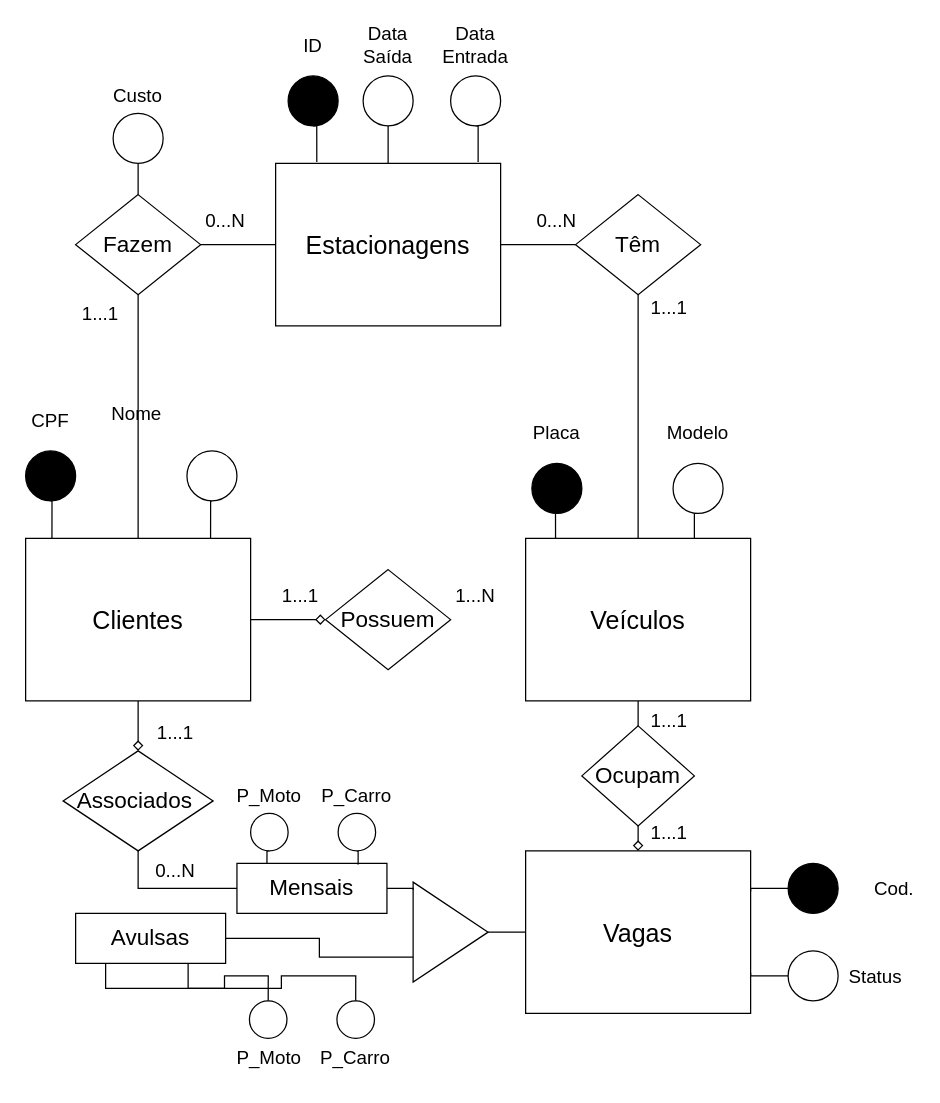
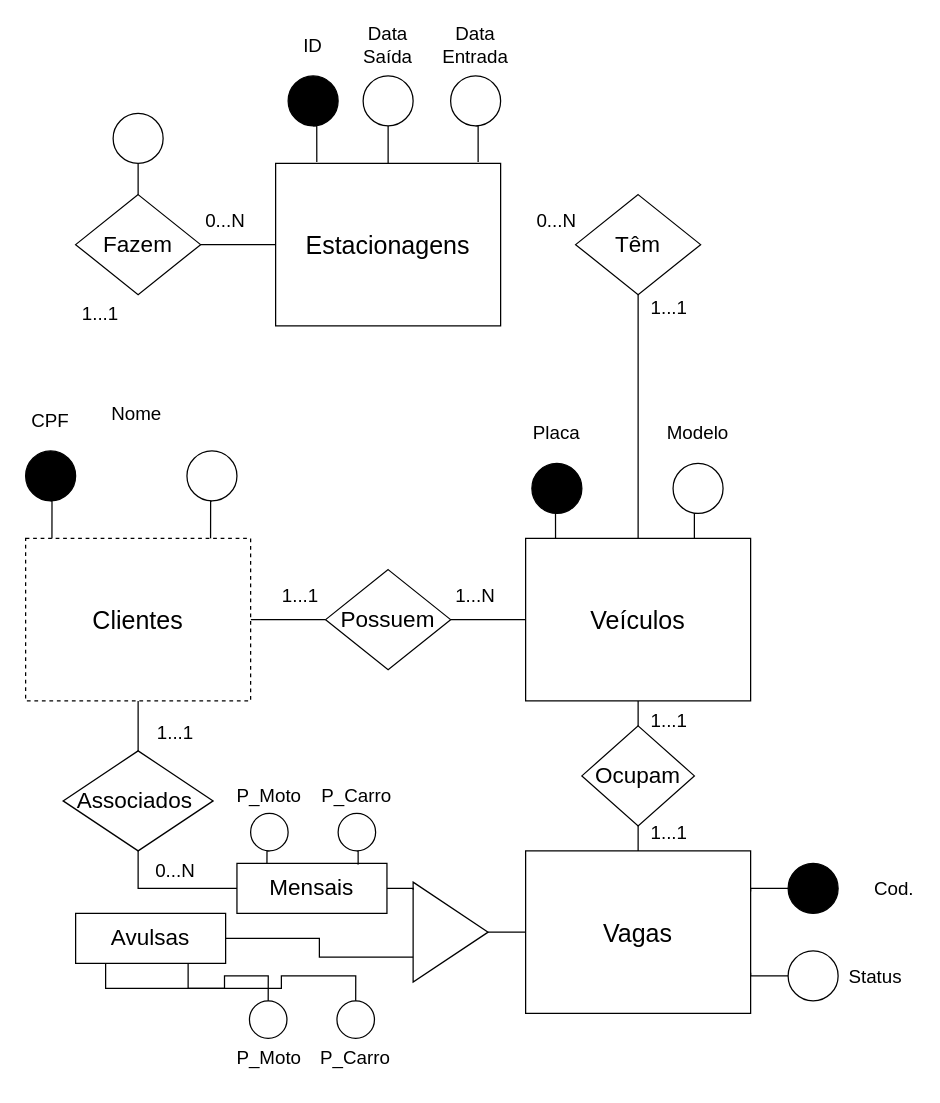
  <mxCell id="0" />
  <mxCell id="1" parent="0" />
  <mxCell id="2" style="edgeStyle=orthogonalEdgeStyle;rounded=0;orthogonalLoop=1;jettySize=auto;html=1;exitX=0.5;exitY=1;exitDx=0;exitDy=0;entryX=0.5;entryY=0;entryDx=0;entryDy=0;fontSize=18;endArrow=none;endFill=0;" parent="1" source="3" target="12" edge="1"><mxGeometry relative="1" as="geometry" /></mxCell>
  <mxCell id="3" value="&lt;font style=&quot;font-size: 20px&quot;&gt;Veículos&lt;/font&gt;" style="rounded=0;whiteSpace=wrap;html=1;" parent="1" vertex="1"><mxGeometry x="420" y="430" width="180" height="130" as="geometry" /></mxCell>
  <mxCell id="4" style="edgeStyle=orthogonalEdgeStyle;rounded=0;orthogonalLoop=1;jettySize=auto;html=1;exitX=0;exitY=0.5;exitDx=0;exitDy=0;entryX=1;entryY=0.5;entryDx=0;entryDy=0;fontSize=18;endArrow=none;endFill=0;" parent="1" source="5" target="13" edge="1"><mxGeometry relative="1" as="geometry" /></mxCell>
  <mxCell id="5" value="&lt;font style=&quot;font-size: 20px&quot;&gt;Vagas&lt;/font&gt;" style="rounded=0;whiteSpace=wrap;html=1;" parent="1" vertex="1"><mxGeometry x="420" y="680" width="180" height="130" as="geometry" /></mxCell>
- <mxCell id="6" style="edgeStyle=orthogonalEdgeStyle;rounded=0;orthogonalLoop=1;jettySize=auto;html=1;exitX=1;exitY=0.5;exitDx=0;exitDy=0;entryX=0;entryY=0.5;entryDx=0;entryDy=0;fontSize=18;endArrow=diamond;endFill=0;" parent="1" source="8" target="10" edge="1"><mxGeometry relative="1" as="geometry" /></mxCell>
- <mxCell id="7" style="edgeStyle=orthogonalEdgeStyle;rounded=0;orthogonalLoop=1;jettySize=auto;html=1;exitX=0.5;exitY=1;exitDx=0;exitDy=0;entryX=0.5;entryY=0;entryDx=0;entryDy=0;fontSize=18;endArrow=diamond;endFill=0;" parent="1" source="8" target="19" edge="1"><mxGeometry relative="1" as="geometry" /></mxCell>
- <mxCell id="8" value="&lt;font style=&quot;font-size: 20px&quot;&gt;Clientes&lt;/font&gt;" style="rounded=0;whiteSpace=wrap;html=1;" parent="1" vertex="1"><mxGeometry x="20" y="430" width="180" height="130" as="geometry" /></mxCell>
+ <mxCell id="6" style="edgeStyle=orthogonalEdgeStyle;rounded=0;orthogonalLoop=1;jettySize=auto;html=1;exitX=1;exitY=0.5;exitDx=0;exitDy=0;entryX=0;entryY=0.5;entryDx=0;entryDy=0;fontSize=18;endArrow=none;endFill=0;" parent="1" source="8" target="10" edge="1"><mxGeometry relative="1" as="geometry" /></mxCell>
+ <mxCell id="7" style="edgeStyle=orthogonalEdgeStyle;rounded=0;orthogonalLoop=1;jettySize=auto;html=1;exitX=0.5;exitY=1;exitDx=0;exitDy=0;entryX=0.5;entryY=0;entryDx=0;entryDy=0;fontSize=18;endArrow=none;endFill=0;" parent="1" source="8" target="19" edge="1"><mxGeometry relative="1" as="geometry" /></mxCell>
+ <mxCell id="8" value="&lt;font style=&quot;font-size: 20px&quot;&gt;Clientes&lt;/font&gt;" style="rounded=0;whiteSpace=wrap;html=1;dashed=1;" parent="1" vertex="1"><mxGeometry x="20" y="430" width="180" height="130" as="geometry" /></mxCell>
+ <mxCell id="9" style="edgeStyle=orthogonalEdgeStyle;rounded=0;orthogonalLoop=1;jettySize=auto;html=1;exitX=1;exitY=0.5;exitDx=0;exitDy=0;entryX=0;entryY=0.5;entryDx=0;entryDy=0;fontSize=18;endArrow=none;endFill=0;" parent="1" source="10" target="3" edge="1"><mxGeometry relative="1" as="geometry" /></mxCell>
  <mxCell id="10" value="Possuem" style="rhombus;whiteSpace=wrap;html=1;fontSize=18;" parent="1" vertex="1"><mxGeometry x="260" y="455" width="100" height="80" as="geometry" /></mxCell>
- <mxCell id="11" style="edgeStyle=orthogonalEdgeStyle;rounded=0;orthogonalLoop=1;jettySize=auto;html=1;exitX=0.5;exitY=1;exitDx=0;exitDy=0;entryX=0.5;entryY=0;entryDx=0;entryDy=0;fontSize=18;endArrow=diamond;endFill=0;" parent="1" source="12" target="5" edge="1"><mxGeometry relative="1" as="geometry" /></mxCell>
+ <mxCell id="11" style="edgeStyle=orthogonalEdgeStyle;rounded=0;orthogonalLoop=1;jettySize=auto;html=1;exitX=0.5;exitY=1;exitDx=0;exitDy=0;entryX=0.5;entryY=0;entryDx=0;entryDy=0;fontSize=18;endArrow=none;endFill=0;" parent="1" source="12" target="5" edge="1"><mxGeometry relative="1" as="geometry" /></mxCell>
  <mxCell id="12" value="Ocupam" style="rhombus;whiteSpace=wrap;html=1;fontSize=18;" parent="1" vertex="1"><mxGeometry x="465" y="580" width="90" height="80" as="geometry" /></mxCell>
  <mxCell id="13" value="" style="triangle;whiteSpace=wrap;html=1;fontSize=18;fillColor=none;" parent="1" vertex="1"><mxGeometry x="330" y="705" width="60" height="80" as="geometry" /></mxCell>
  <mxCell id="14" style="edgeStyle=orthogonalEdgeStyle;rounded=0;orthogonalLoop=1;jettySize=auto;html=1;exitX=1;exitY=0.5;exitDx=0;exitDy=0;entryX=0;entryY=0.075;entryDx=0;entryDy=0;entryPerimeter=0;fontSize=18;endArrow=none;endFill=0;" parent="1" source="15" target="13" edge="1"><mxGeometry relative="1" as="geometry" /></mxCell>
  <mxCell id="15" value="Mensais" style="rounded=0;whiteSpace=wrap;html=1;fontSize=18;" parent="1" vertex="1"><mxGeometry x="189.06" y="690" width="120" height="40" as="geometry" /></mxCell>
  <mxCell id="16" style="edgeStyle=orthogonalEdgeStyle;rounded=0;orthogonalLoop=1;jettySize=auto;html=1;exitX=1;exitY=0.5;exitDx=0;exitDy=0;entryX=0;entryY=0.75;entryDx=0;entryDy=0;fontSize=18;endArrow=none;endFill=0;" parent="1" source="17" target="13" edge="1"><mxGeometry relative="1" as="geometry" /></mxCell>
  <mxCell id="17" value="Avulsas" style="rounded=0;whiteSpace=wrap;html=1;fontSize=18;" parent="1" vertex="1"><mxGeometry x="60" y="730" width="120" height="40" as="geometry" /></mxCell>
  <mxCell id="18" style="edgeStyle=orthogonalEdgeStyle;rounded=0;orthogonalLoop=1;jettySize=auto;html=1;exitX=0.5;exitY=1;exitDx=0;exitDy=0;entryX=0;entryY=0.5;entryDx=0;entryDy=0;fontSize=18;endArrow=none;endFill=0;" parent="1" source="19" target="15" edge="1"><mxGeometry relative="1" as="geometry" /></mxCell>
  <mxCell id="19" value="&lt;div&gt;&lt;span&gt;Associados&amp;nbsp;&lt;/span&gt;&lt;/div&gt;" style="rhombus;whiteSpace=wrap;html=1;fontSize=18;align=center;" parent="1" vertex="1"><mxGeometry x="50" y="600" width="120" height="80" as="geometry" /></mxCell>
  <mxCell id="20" style="edgeStyle=orthogonalEdgeStyle;rounded=0;orthogonalLoop=1;jettySize=auto;html=1;exitX=0.5;exitY=1;exitDx=0;exitDy=0;entryX=0.117;entryY=0;entryDx=0;entryDy=0;entryPerimeter=0;fontSize=18;endArrow=none;endFill=0;" parent="1" source="21" target="8" edge="1"><mxGeometry relative="1" as="geometry" /></mxCell>
  <mxCell id="21" value="" style="ellipse;whiteSpace=wrap;html=1;aspect=fixed;fontSize=18;fillColor=#000000;" parent="1" vertex="1"><mxGeometry x="20" y="360" width="40" height="40" as="geometry" /></mxCell>
  <mxCell id="22" value="&lt;font style=&quot;font-size: 15px&quot;&gt;CPF&lt;/font&gt;" style="text;html=1;strokeColor=none;fillColor=none;align=center;verticalAlign=middle;whiteSpace=wrap;rounded=0;fontSize=18;" parent="1" vertex="1"><mxGeometry x="25" y="320" width="30" height="30" as="geometry" /></mxCell>
  <mxCell id="23" style="edgeStyle=orthogonalEdgeStyle;rounded=0;orthogonalLoop=1;jettySize=auto;html=1;exitX=0.5;exitY=1;exitDx=0;exitDy=0;entryX=0.822;entryY=0;entryDx=0;entryDy=0;entryPerimeter=0;fontSize=15;endArrow=none;endFill=0;" parent="1" source="24" target="8" edge="1"><mxGeometry relative="1" as="geometry" /></mxCell>
  <mxCell id="24" value="" style="ellipse;whiteSpace=wrap;html=1;aspect=fixed;fontSize=15;fillColor=#FFFFFF;" parent="1" vertex="1"><mxGeometry x="149.06" y="360" width="40" height="40" as="geometry" /></mxCell>
  <mxCell id="25" value="Nome" style="text;html=1;strokeColor=none;fillColor=none;align=center;verticalAlign=middle;whiteSpace=wrap;rounded=0;fontSize=15;" parent="1" vertex="1"><mxGeometry x="79.06" y="315" width="60" height="30" as="geometry" /></mxCell>
  <mxCell id="26" style="edgeStyle=orthogonalEdgeStyle;rounded=0;orthogonalLoop=1;jettySize=auto;html=1;exitX=0;exitY=0.5;exitDx=0;exitDy=0;entryX=1;entryY=0.75;entryDx=0;entryDy=0;fontSize=15;endArrow=none;endFill=0;" parent="1" source="27" target="5" edge="1"><mxGeometry relative="1" as="geometry" /></mxCell>
  <mxCell id="27" value="" style="ellipse;whiteSpace=wrap;html=1;aspect=fixed;fontSize=15;fillColor=#FFFFFF;" parent="1" vertex="1"><mxGeometry x="630" y="760" width="40" height="40" as="geometry" /></mxCell>
  <mxCell id="28" value="Status" style="text;html=1;strokeColor=none;fillColor=none;align=center;verticalAlign=middle;whiteSpace=wrap;rounded=0;fontSize=15;" parent="1" vertex="1"><mxGeometry x="680" y="765" width="40" height="30" as="geometry" /></mxCell>
  <mxCell id="29" style="edgeStyle=orthogonalEdgeStyle;rounded=0;orthogonalLoop=1;jettySize=auto;html=1;exitX=0;exitY=0.5;exitDx=0;exitDy=0;entryX=1;entryY=0.25;entryDx=0;entryDy=0;fontSize=15;endArrow=none;endFill=0;" parent="1" source="30" target="5" edge="1"><mxGeometry relative="1" as="geometry" /></mxCell>
  <mxCell id="30" value="" style="ellipse;whiteSpace=wrap;html=1;aspect=fixed;fontSize=15;fillColor=#000000;" parent="1" vertex="1"><mxGeometry x="630" y="690" width="40" height="40" as="geometry" /></mxCell>
  <mxCell id="31" value="Cod." style="text;html=1;strokeColor=none;fillColor=none;align=center;verticalAlign=middle;whiteSpace=wrap;rounded=0;fontSize=15;" parent="1" vertex="1"><mxGeometry x="700" y="695" width="30" height="30" as="geometry" /></mxCell>
  <mxCell id="32" value="Data&lt;br&gt;Entrada" style="text;html=1;strokeColor=none;fillColor=none;align=center;verticalAlign=middle;whiteSpace=wrap;rounded=0;fontSize=15;" parent="1" vertex="1"><mxGeometry x="370" y="20" width="20" height="30" as="geometry" /></mxCell>
  <mxCell id="33" value="Data&lt;br&gt;Saída" style="text;html=1;strokeColor=none;fillColor=none;align=center;verticalAlign=middle;whiteSpace=wrap;rounded=0;fontSize=15;" parent="1" vertex="1"><mxGeometry x="300" y="20" width="20" height="30" as="geometry" /></mxCell>
  <mxCell id="34" style="edgeStyle=orthogonalEdgeStyle;rounded=0;orthogonalLoop=1;jettySize=auto;html=1;exitX=0.5;exitY=1;exitDx=0;exitDy=0;entryX=0.133;entryY=0;entryDx=0;entryDy=0;entryPerimeter=0;fontSize=15;endArrow=none;endFill=0;" parent="1" source="35" target="3" edge="1"><mxGeometry relative="1" as="geometry" /></mxCell>
  <mxCell id="35" value="" style="ellipse;whiteSpace=wrap;html=1;aspect=fixed;fontSize=15;fillColor=#000000;" parent="1" vertex="1"><mxGeometry x="425" y="370" width="40" height="40" as="geometry" /></mxCell>
  <mxCell id="36" value="Placa" style="text;html=1;strokeColor=none;fillColor=none;align=center;verticalAlign=middle;whiteSpace=wrap;rounded=0;fontSize=15;" parent="1" vertex="1"><mxGeometry x="415" y="330" width="60" height="30" as="geometry" /></mxCell>
  <mxCell id="37" style="edgeStyle=orthogonalEdgeStyle;rounded=0;orthogonalLoop=1;jettySize=auto;html=1;exitX=0.5;exitY=1;exitDx=0;exitDy=0;entryX=0.75;entryY=0;entryDx=0;entryDy=0;fontSize=15;endArrow=none;endFill=0;" parent="1" source="38" target="3" edge="1"><mxGeometry relative="1" as="geometry" /></mxCell>
  <mxCell id="38" value="" style="ellipse;whiteSpace=wrap;html=1;aspect=fixed;fontSize=15;fillColor=#FFFFFF;" parent="1" vertex="1"><mxGeometry x="537.95" y="370" width="40" height="40" as="geometry" /></mxCell>
  <mxCell id="39" value="Modelo" style="text;html=1;strokeColor=none;fillColor=none;align=center;verticalAlign=middle;whiteSpace=wrap;rounded=0;fontSize=15;" parent="1" vertex="1"><mxGeometry x="527.95" y="330" width="60" height="30" as="geometry" /></mxCell>
  <mxCell id="40" value="1...N" style="text;html=1;strokeColor=none;fillColor=none;align=center;verticalAlign=middle;whiteSpace=wrap;rounded=0;fontSize=15;" parent="1" vertex="1"><mxGeometry x="360" y="460" width="40" height="30" as="geometry" /></mxCell>
  <mxCell id="41" value="1...1" style="text;html=1;strokeColor=none;fillColor=none;align=center;verticalAlign=middle;whiteSpace=wrap;rounded=0;fontSize=15;" parent="1" vertex="1"><mxGeometry x="220" y="460" width="40" height="30" as="geometry" /></mxCell>
  <mxCell id="42" value="1...1" style="text;html=1;strokeColor=none;fillColor=none;align=center;verticalAlign=middle;whiteSpace=wrap;rounded=0;fontSize=15;" parent="1" vertex="1"><mxGeometry x="515" y="650" width="40" height="30" as="geometry" /></mxCell>
  <mxCell id="43" value="1...1" style="text;html=1;strokeColor=none;fillColor=none;align=center;verticalAlign=middle;whiteSpace=wrap;rounded=0;fontSize=15;" parent="1" vertex="1"><mxGeometry x="515" y="560" width="40" height="30" as="geometry" /></mxCell>
  <mxCell id="44" value="0...N" style="text;html=1;strokeColor=none;fillColor=none;align=center;verticalAlign=middle;whiteSpace=wrap;rounded=0;fontSize=15;" parent="1" vertex="1"><mxGeometry x="120" y="680" width="40" height="30" as="geometry" /></mxCell>
  <mxCell id="45" value="1...1" style="text;html=1;strokeColor=none;fillColor=none;align=center;verticalAlign=middle;whiteSpace=wrap;rounded=0;fontSize=15;" parent="1" vertex="1"><mxGeometry x="120" y="570" width="40" height="30" as="geometry" /></mxCell>
  <mxCell id="46" style="edgeStyle=orthogonalEdgeStyle;rounded=0;orthogonalLoop=1;jettySize=auto;html=1;exitX=0.5;exitY=1;exitDx=0;exitDy=0;entryX=0.2;entryY=0;entryDx=0;entryDy=0;entryPerimeter=0;fontSize=15;endArrow=none;endFill=0;" parent="1" source="47" target="15" edge="1"><mxGeometry relative="1" as="geometry" /></mxCell>
  <mxCell id="47" value="" style="ellipse;whiteSpace=wrap;html=1;aspect=fixed;" parent="1" vertex="1"><mxGeometry x="200" y="650" width="30" height="30" as="geometry" /></mxCell>
  <mxCell id="48" style="edgeStyle=orthogonalEdgeStyle;rounded=0;orthogonalLoop=1;jettySize=auto;html=1;exitX=0.5;exitY=1;exitDx=0;exitDy=0;entryX=0.808;entryY=0.025;entryDx=0;entryDy=0;entryPerimeter=0;fontSize=15;endArrow=none;endFill=0;" parent="1" source="49" target="15" edge="1"><mxGeometry relative="1" as="geometry" /></mxCell>
  <mxCell id="49" value="" style="ellipse;whiteSpace=wrap;html=1;aspect=fixed;" parent="1" vertex="1"><mxGeometry x="270" y="650" width="30" height="30" as="geometry" /></mxCell>
  <mxCell id="50" style="edgeStyle=orthogonalEdgeStyle;rounded=0;orthogonalLoop=1;jettySize=auto;html=1;exitX=0.5;exitY=0;exitDx=0;exitDy=0;entryX=0.2;entryY=1;entryDx=0;entryDy=0;entryPerimeter=0;fontSize=15;endArrow=none;endFill=0;" parent="1" source="51" target="17" edge="1"><mxGeometry relative="1" as="geometry" /></mxCell>
  <mxCell id="51" value="" style="ellipse;whiteSpace=wrap;html=1;aspect=fixed;" parent="1" vertex="1"><mxGeometry x="199.06" y="800" width="30" height="30" as="geometry" /></mxCell>
  <mxCell id="52" style="edgeStyle=orthogonalEdgeStyle;rounded=0;orthogonalLoop=1;jettySize=auto;html=1;exitX=0.5;exitY=0;exitDx=0;exitDy=0;entryX=0.75;entryY=1;entryDx=0;entryDy=0;fontSize=15;endArrow=none;endFill=0;" parent="1" source="53" target="17" edge="1"><mxGeometry relative="1" as="geometry" /></mxCell>
  <mxCell id="53" value="" style="ellipse;whiteSpace=wrap;html=1;aspect=fixed;" parent="1" vertex="1"><mxGeometry x="269.06" y="800" width="30" height="30" as="geometry" /></mxCell>
  <mxCell id="54" value="&lt;font style=&quot;font-size: 15px&quot;&gt;P_Moto&lt;/font&gt;" style="text;html=1;strokeColor=none;fillColor=none;align=center;verticalAlign=middle;whiteSpace=wrap;rounded=0;" parent="1" vertex="1"><mxGeometry x="185" y="620" width="60" height="30" as="geometry" /></mxCell>
  <mxCell id="55" value="&lt;font style=&quot;font-size: 15px&quot;&gt;P_Carro&lt;/font&gt;" style="text;html=1;strokeColor=none;fillColor=none;align=center;verticalAlign=middle;whiteSpace=wrap;rounded=0;" parent="1" vertex="1"><mxGeometry x="255" y="620" width="60" height="30" as="geometry" /></mxCell>
  <mxCell id="56" value="&lt;font style=&quot;font-size: 15px&quot;&gt;P_Moto&lt;/font&gt;" style="text;html=1;strokeColor=none;fillColor=none;align=center;verticalAlign=middle;whiteSpace=wrap;rounded=0;" parent="1" vertex="1"><mxGeometry x="185" y="830" width="60" height="30" as="geometry" /></mxCell>
  <mxCell id="57" value="&lt;font style=&quot;font-size: 15px&quot;&gt;P_Carro&lt;/font&gt;" style="text;html=1;strokeColor=none;fillColor=none;align=center;verticalAlign=middle;whiteSpace=wrap;rounded=0;" parent="1" vertex="1"><mxGeometry x="254.06" y="830" width="60" height="30" as="geometry" /></mxCell>
  <mxCell id="58" value="&lt;font style=&quot;font-size: 20px&quot;&gt;Estacionagens&lt;/font&gt;" style="rounded=0;whiteSpace=wrap;html=1;" parent="1" vertex="1"><mxGeometry x="220" y="130" width="180" height="130" as="geometry" /></mxCell>
  <mxCell id="59" value="&lt;font style=&quot;font-size: 15px&quot;&gt;ID&lt;/font&gt;" style="text;html=1;strokeColor=none;fillColor=none;align=center;verticalAlign=middle;whiteSpace=wrap;rounded=0;fontSize=18;" parent="1" vertex="1"><mxGeometry x="235" y="20" width="30" height="30" as="geometry" /></mxCell>
  <mxCell id="60" style="edgeStyle=orthogonalEdgeStyle;rounded=0;orthogonalLoop=1;jettySize=auto;html=1;exitX=0.5;exitY=1;exitDx=0;exitDy=0;entryX=0.183;entryY=-0.008;entryDx=0;entryDy=0;entryPerimeter=0;fontSize=15;endArrow=none;endFill=0;" parent="1" source="61" target="58" edge="1"><mxGeometry relative="1" as="geometry" /></mxCell>
  <mxCell id="61" value="" style="ellipse;whiteSpace=wrap;html=1;aspect=fixed;fontSize=18;fillColor=#000000;" parent="1" vertex="1"><mxGeometry x="230" y="60" width="40" height="40" as="geometry" /></mxCell>
  <mxCell id="62" style="edgeStyle=orthogonalEdgeStyle;rounded=0;orthogonalLoop=1;jettySize=auto;html=1;exitX=0.5;exitY=1;exitDx=0;exitDy=0;entryX=0.5;entryY=0;entryDx=0;entryDy=0;fontSize=15;endArrow=none;endFill=0;" parent="1" source="63" target="58" edge="1"><mxGeometry relative="1" as="geometry" /></mxCell>
  <mxCell id="63" value="" style="ellipse;whiteSpace=wrap;html=1;aspect=fixed;fontSize=15;fillColor=#FFFFFF;" parent="1" vertex="1"><mxGeometry x="290" y="60" width="40" height="40" as="geometry" /></mxCell>
  <mxCell id="64" style="edgeStyle=orthogonalEdgeStyle;rounded=0;orthogonalLoop=1;jettySize=auto;html=1;exitX=0.5;exitY=1;exitDx=0;exitDy=0;entryX=0.9;entryY=-0.008;entryDx=0;entryDy=0;entryPerimeter=0;fontSize=15;endArrow=none;endFill=0;" parent="1" source="65" target="58" edge="1"><mxGeometry relative="1" as="geometry" /></mxCell>
  <mxCell id="65" value="" style="ellipse;whiteSpace=wrap;html=1;aspect=fixed;fontSize=15;fillColor=#FFFFFF;" parent="1" vertex="1"><mxGeometry x="360" y="60" width="40" height="40" as="geometry" /></mxCell>
  <mxCell id="66" style="edgeStyle=orthogonalEdgeStyle;rounded=0;orthogonalLoop=1;jettySize=auto;html=1;exitX=1;exitY=0.5;exitDx=0;exitDy=0;entryX=0;entryY=0.5;entryDx=0;entryDy=0;fontSize=15;endArrow=none;endFill=0;" parent="1" source="68" target="58" edge="1"><mxGeometry relative="1" as="geometry" /></mxCell>
- <mxCell id="67" style="edgeStyle=orthogonalEdgeStyle;rounded=0;orthogonalLoop=1;jettySize=auto;html=1;exitX=0.5;exitY=1;exitDx=0;exitDy=0;entryX=0.5;entryY=0;entryDx=0;entryDy=0;fontSize=15;endArrow=none;endFill=0;" parent="1" source="68" target="8" edge="1"><mxGeometry relative="1" as="geometry" /></mxCell>
  <mxCell id="68" value="Fazem" style="rhombus;whiteSpace=wrap;html=1;fontSize=18;" parent="1" vertex="1"><mxGeometry x="60" y="155" width="100" height="80" as="geometry" /></mxCell>
  <mxCell id="69" style="edgeStyle=orthogonalEdgeStyle;rounded=0;orthogonalLoop=1;jettySize=auto;html=1;exitX=0.5;exitY=1;exitDx=0;exitDy=0;entryX=0.5;entryY=0;entryDx=0;entryDy=0;fontSize=15;endArrow=none;endFill=0;" parent="1" source="71" target="3" edge="1"><mxGeometry relative="1" as="geometry" /></mxCell>
- <mxCell id="70" style="edgeStyle=orthogonalEdgeStyle;rounded=0;orthogonalLoop=1;jettySize=auto;html=1;exitX=0;exitY=0.5;exitDx=0;exitDy=0;entryX=1;entryY=0.5;entryDx=0;entryDy=0;fontSize=15;endArrow=none;endFill=0;" parent="1" source="71" target="58" edge="1"><mxGeometry relative="1" as="geometry" /></mxCell>
  <mxCell id="71" value="Têm" style="rhombus;whiteSpace=wrap;html=1;fontSize=18;" parent="1" vertex="1"><mxGeometry x="460" y="155" width="100" height="80" as="geometry" /></mxCell>
  <mxCell id="72" value="0...N" style="text;html=1;strokeColor=none;fillColor=none;align=center;verticalAlign=middle;whiteSpace=wrap;rounded=0;fontSize=15;" parent="1" vertex="1"><mxGeometry x="160" y="160" width="40" height="30" as="geometry" /></mxCell>
  <mxCell id="73" value="1...1" style="text;html=1;strokeColor=none;fillColor=none;align=center;verticalAlign=middle;whiteSpace=wrap;rounded=0;fontSize=15;" parent="1" vertex="1"><mxGeometry x="60" y="235" width="40" height="30" as="geometry" /></mxCell>
  <mxCell id="74" value="1...1" style="text;html=1;strokeColor=none;fillColor=none;align=center;verticalAlign=middle;whiteSpace=wrap;rounded=0;fontSize=15;" parent="1" vertex="1"><mxGeometry x="515" y="230" width="40" height="30" as="geometry" /></mxCell>
  <mxCell id="75" value="0...N" style="text;html=1;strokeColor=none;fillColor=none;align=center;verticalAlign=middle;whiteSpace=wrap;rounded=0;fontSize=15;" parent="1" vertex="1"><mxGeometry x="425" y="160" width="40" height="30" as="geometry" /></mxCell>
- <mxCell id="76" value="Custo" style="text;html=1;strokeColor=none;fillColor=none;align=center;verticalAlign=middle;whiteSpace=wrap;rounded=0;fontSize=15;" vertex="1" parent="1"><mxGeometry x="100" y="60" width="20" height="30" as="geometry" /></mxCell>
  <mxCell id="77" style="edgeStyle=orthogonalEdgeStyle;rounded=0;orthogonalLoop=1;jettySize=auto;html=1;exitX=0.5;exitY=1;exitDx=0;exitDy=0;entryX=0.5;entryY=0;entryDx=0;entryDy=0;endArrow=none;endFill=0;" edge="1" parent="1" source="78" target="68"><mxGeometry relative="1" as="geometry" /></mxCell>
  <mxCell id="78" value="" style="ellipse;whiteSpace=wrap;html=1;aspect=fixed;fontSize=15;fillColor=#FFFFFF;" vertex="1" parent="1"><mxGeometry x="90" y="90" width="40" height="40" as="geometry" /></mxCell>
